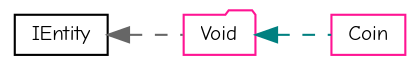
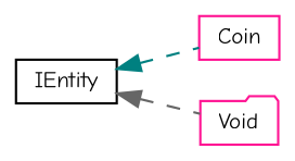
  digraph {
    fontname="Comic Neue"
    rankdir=LR
    node [color=deeppink fillcolor=white fontname="Comic Neue" fontsize=10 shape=box style=filled]
    edge [dir=back fontname="Comic Neue" fontsize=10 labelfontname=Helvetica labelfontsize=10 style=dashed]
    n1 [color=black height=0.2 label=IEntity width=0.4]
    n2 [height=0.2 label=Coin width=0.4]
    n3 [height=0.2 label=Void shape=folder width=0.4]
-   n3 -> n2 [color=teal]
+   n1 -> n2 [color=teal]
    n1 -> n3 [color=gray40]
  }
